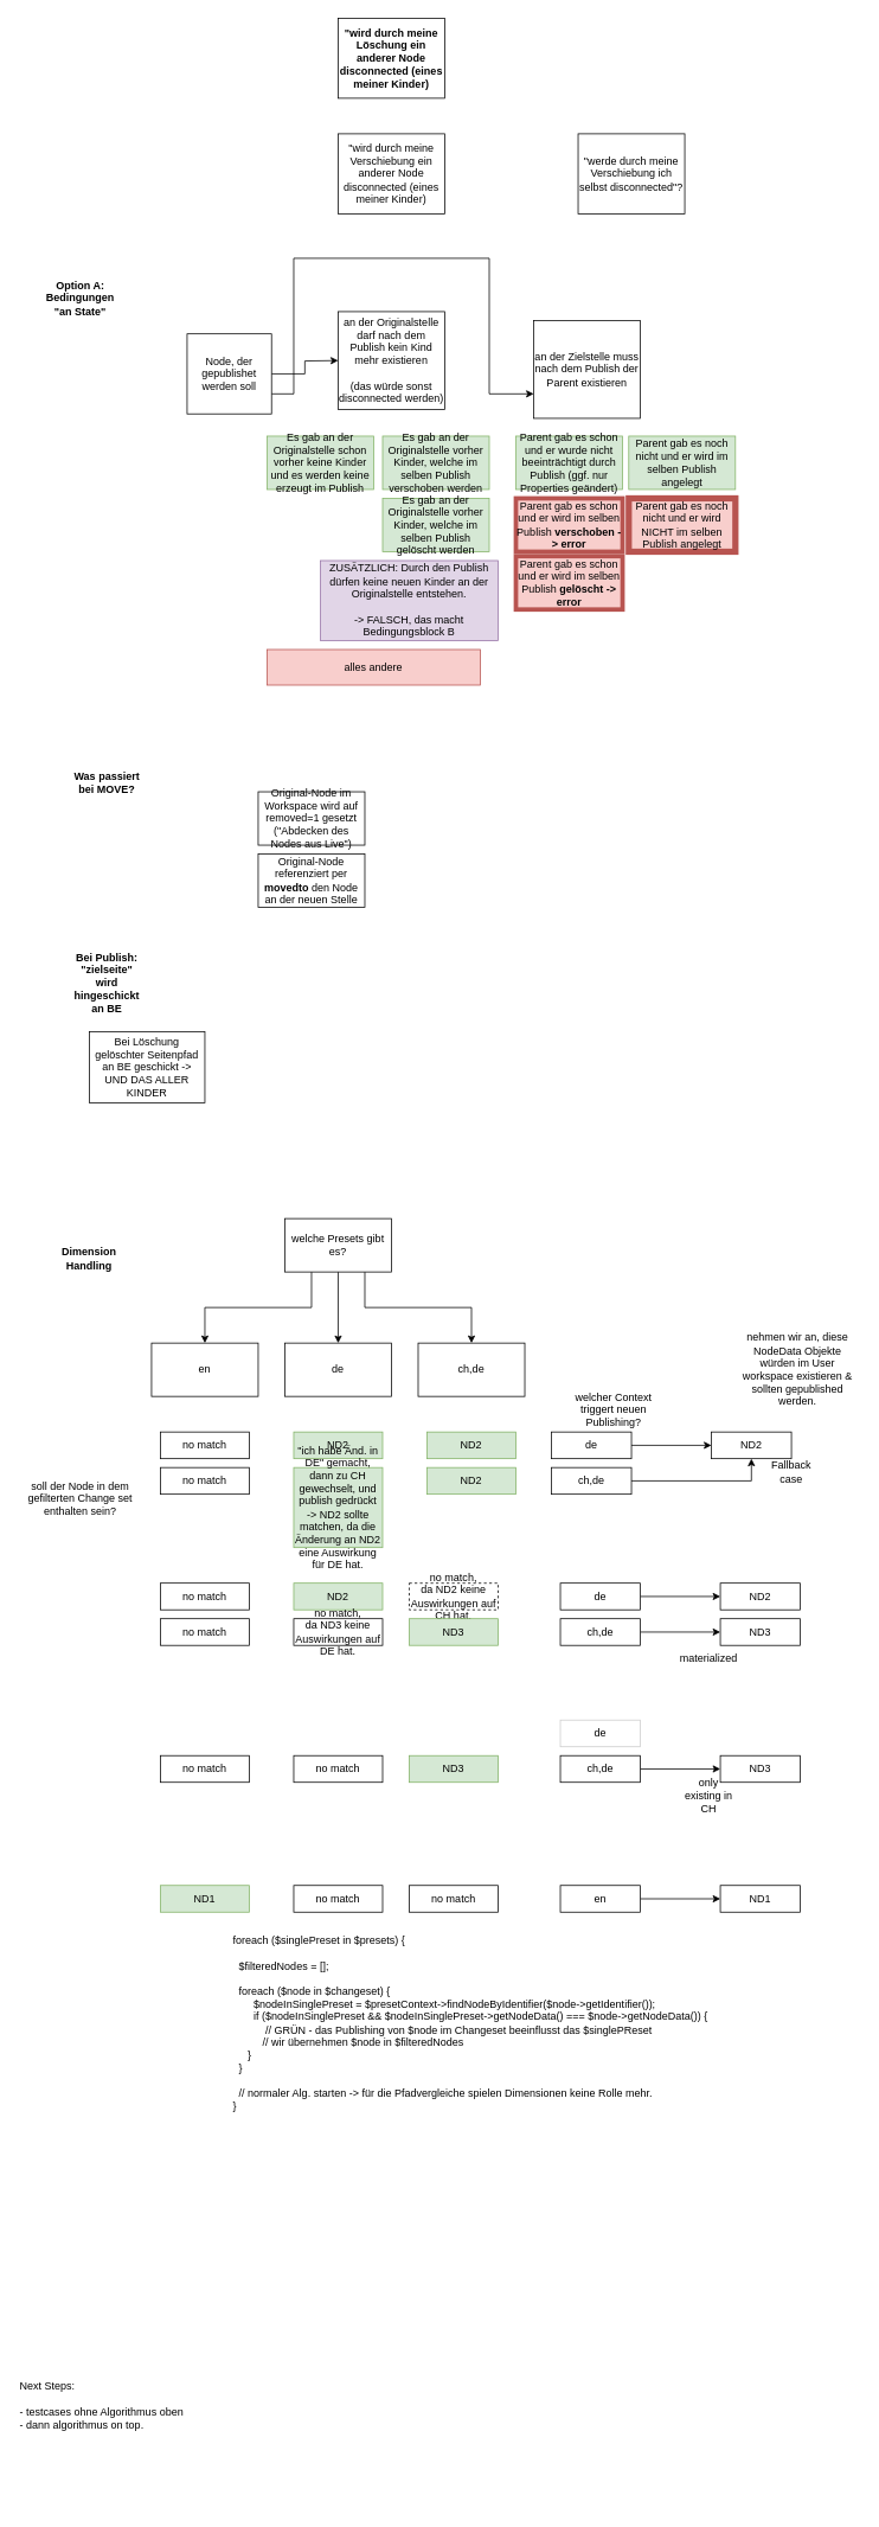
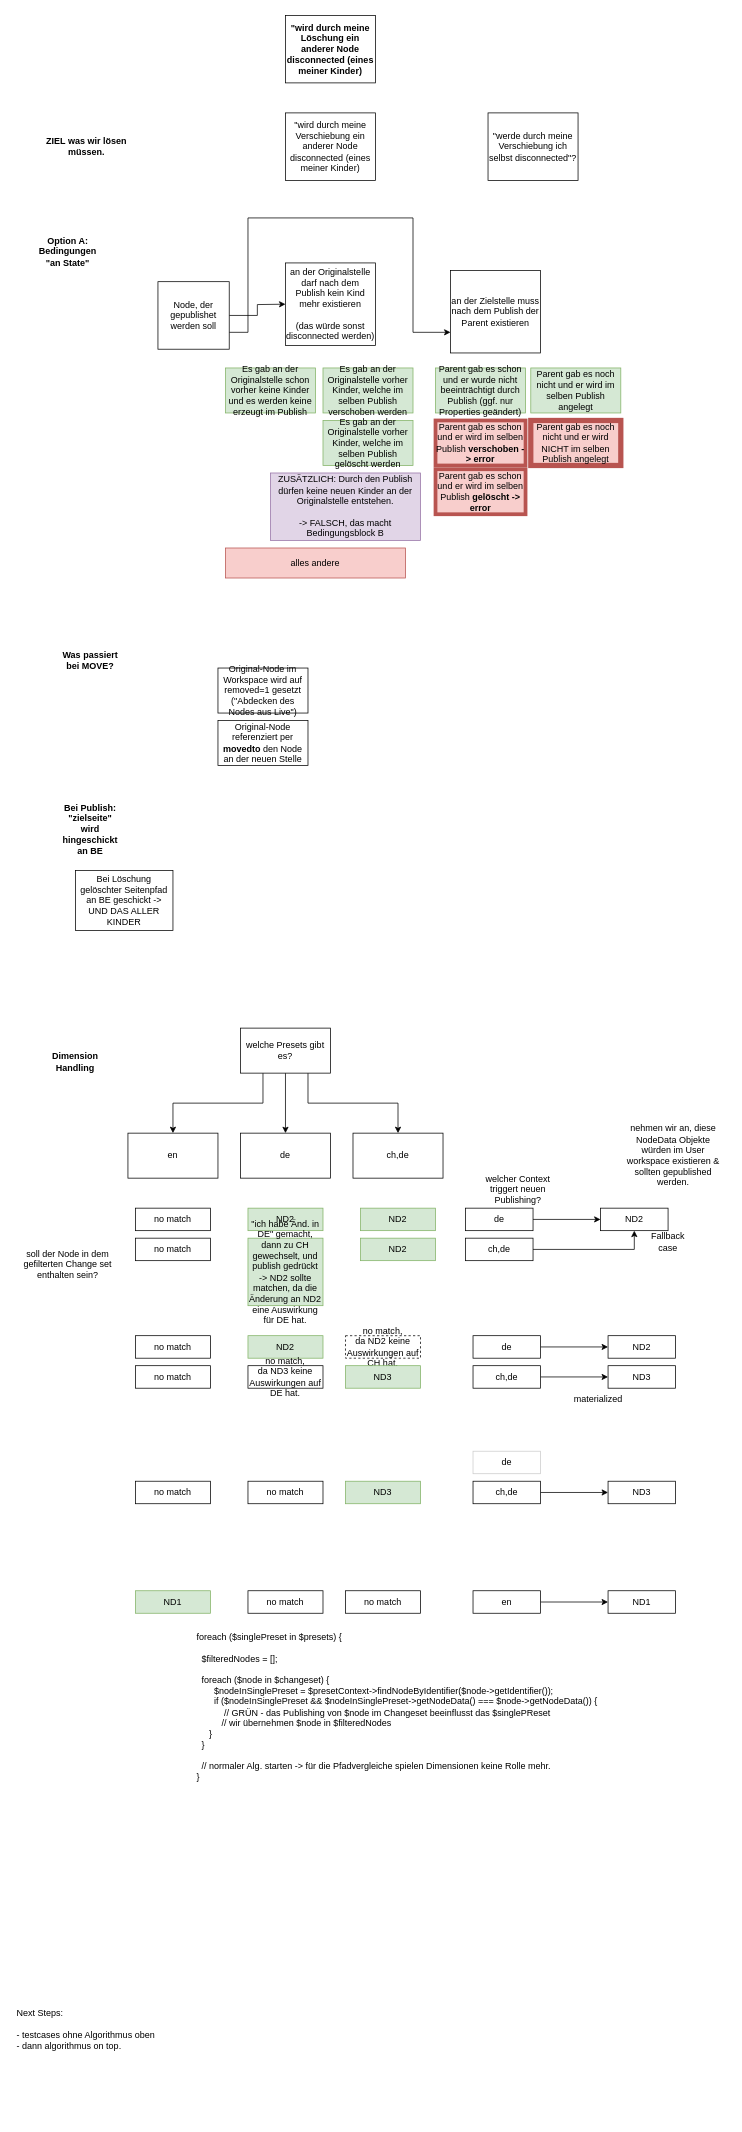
  <mxCell id="0" />
  <mxCell id="1" parent="0" />
  <mxCell id="2" value="" style="edgeStyle=orthogonalEdgeStyle;rounded=0;orthogonalLoop=1;jettySize=auto;html=1;" parent="1" source="4" edge="1"><mxGeometry relative="1" as="geometry"><mxPoint x="380" y="405" as="targetPoint" /></mxGeometry></mxCell>
  <mxCell id="3" style="edgeStyle=orthogonalEdgeStyle;rounded=0;orthogonalLoop=1;jettySize=auto;html=1;exitX=1;exitY=0.75;exitDx=0;exitDy=0;entryX=0;entryY=0.75;entryDx=0;entryDy=0;" parent="1" source="4" target="10" edge="1"><mxGeometry relative="1" as="geometry"><Array as="points"><mxPoint x="330" y="290" /><mxPoint x="550" y="290" /><mxPoint x="550" y="443" /></Array></mxGeometry></mxCell>
  <mxCell id="4" value="Node, der gepublishet werden soll" style="rounded=0;whiteSpace=wrap;html=1;fontStyle=0" parent="1" vertex="1"><mxGeometry x="210" y="375" width="95" height="90" as="geometry" /></mxCell>
  <mxCell id="5" value="Option A: Bedingungen &quot;an State&quot;" style="text;html=1;strokeColor=none;fillColor=none;align=center;verticalAlign=middle;whiteSpace=wrap;rounded=0;fontStyle=1" parent="1" vertex="1"><mxGeometry x="50" y="320" width="80" height="30" as="geometry" /></mxCell>
  <mxCell id="6" value="an der Originalstelle darf nach dem Publish kein Kind mehr existieren&lt;br&gt;&lt;br&gt;(das würde sonst disconnected werden)" style="whiteSpace=wrap;html=1;rounded=0;" parent="1" vertex="1"><mxGeometry x="380" y="350" width="120" height="110" as="geometry" /></mxCell>
  <mxCell id="7" value="&quot;wird durch meine Verschiebung ein anderer Node disconnected (eines meiner Kinder)" style="whiteSpace=wrap;html=1;rounded=0;" parent="1" vertex="1"><mxGeometry x="380" y="150" width="120" height="90" as="geometry" /></mxCell>
  <mxCell id="8" value="&quot;werde durch meine Verschiebung ich selbst disconnected&quot;?" style="whiteSpace=wrap;html=1;rounded=0;" parent="1" vertex="1"><mxGeometry x="650" y="150" width="120" height="90" as="geometry" /></mxCell>
+ <mxCell id="9" value="ZIEL was wir lösen müssen." style="text;html=1;strokeColor=none;fillColor=none;align=center;verticalAlign=middle;whiteSpace=wrap;rounded=0;fontStyle=1" parent="1" vertex="1"><mxGeometry x="50" y="170" width="130" height="50" as="geometry" /></mxCell>
  <mxCell id="10" value="an der Zielstelle muss nach dem Publish der Parent existieren" style="whiteSpace=wrap;html=1;rounded=0;" parent="1" vertex="1"><mxGeometry x="600" y="360" width="120" height="110" as="geometry" /></mxCell>
  <mxCell id="11" value="Parent gab es schon und er wurde nicht beeinträchtigt durch Publish (ggf. nur Properties geändert)" style="whiteSpace=wrap;html=1;rounded=0;fillColor=#d5e8d4;strokeColor=#82b366;" parent="1" vertex="1"><mxGeometry x="580" y="490" width="120" height="60" as="geometry" /></mxCell>
  <mxCell id="12" value="Parent gab es schon und er wird im selben Publish &lt;b&gt;verschoben -&amp;gt; error&lt;/b&gt;" style="whiteSpace=wrap;html=1;rounded=0;fillColor=#f8cecc;strokeColor=#b85450;strokeWidth=5;" parent="1" vertex="1"><mxGeometry x="580" y="560" width="120" height="60" as="geometry" /></mxCell>
  <mxCell id="13" value="Parent gab es schon und er wird im selben Publish &lt;b&gt;gelöscht -&amp;gt; error&lt;/b&gt;" style="whiteSpace=wrap;html=1;rounded=0;fillColor=#f8cecc;strokeColor=#b85450;strokeWidth=5;" parent="1" vertex="1"><mxGeometry x="580" y="625" width="120" height="60" as="geometry" /></mxCell>
  <mxCell id="14" value="Parent gab es noch nicht und er wird im selben Publish angelegt" style="whiteSpace=wrap;html=1;rounded=0;fillColor=#d5e8d4;strokeColor=#82b366;" parent="1" vertex="1"><mxGeometry x="707" y="490" width="120" height="60" as="geometry" /></mxCell>
  <mxCell id="15" value="Parent gab es noch nicht und er wird NICHT im selben Publish angelegt" style="whiteSpace=wrap;html=1;rounded=0;fillColor=#f8cecc;strokeColor=#b85450;strokeWidth=7;" parent="1" vertex="1"><mxGeometry x="707" y="560" width="120" height="60" as="geometry" /></mxCell>
  <mxCell id="16" value="Es gab an der Originalstelle schon vorher keine Kinder und es werden keine erzeugt im Publish" style="whiteSpace=wrap;html=1;rounded=0;fillColor=#d5e8d4;strokeColor=#82b366;" parent="1" vertex="1"><mxGeometry x="300" y="490" width="120" height="60" as="geometry" /></mxCell>
  <mxCell id="17" value="Es gab an der Originalstelle vorher Kinder, welche im selben Publish verschoben werden" style="whiteSpace=wrap;html=1;rounded=0;fillColor=#d5e8d4;strokeColor=#82b366;" parent="1" vertex="1"><mxGeometry x="430" y="490" width="120" height="60" as="geometry" /></mxCell>
  <mxCell id="18" value="Es gab an der Originalstelle vorher Kinder, welche im selben Publish gelöscht werden" style="whiteSpace=wrap;html=1;rounded=0;fillColor=#d5e8d4;strokeColor=#82b366;" parent="1" vertex="1"><mxGeometry x="430" y="560" width="120" height="60" as="geometry" /></mxCell>
  <mxCell id="19" value="alles andere" style="whiteSpace=wrap;html=1;rounded=0;fillColor=#f8cecc;strokeColor=#b85450;" parent="1" vertex="1"><mxGeometry x="300" y="730" width="240" height="40" as="geometry" /></mxCell>
  <mxCell id="20" value="ZUSÄTZLICH: Durch den Publish dürfen keine neuen Kinder an der Originalstelle entstehen.&lt;br&gt;&lt;br&gt;-&amp;gt; FALSCH, das macht Bedingungsblock B" style="whiteSpace=wrap;html=1;rounded=0;fillColor=#e1d5e7;strokeColor=#9673a6;" parent="1" vertex="1"><mxGeometry x="360" y="630" width="200" height="90" as="geometry" /></mxCell>
  <mxCell id="21" value="Was passiert bei MOVE?" style="text;html=1;strokeColor=none;fillColor=none;align=center;verticalAlign=middle;whiteSpace=wrap;rounded=0;fontStyle=1" parent="1" vertex="1"><mxGeometry x="80" y="865" width="80" height="30" as="geometry" /></mxCell>
  <mxCell id="22" value="Original-Node im Workspace wird auf removed=1 gesetzt (&quot;Abdecken des Nodes aus Live&quot;)" style="rounded=0;whiteSpace=wrap;html=1;" parent="1" vertex="1"><mxGeometry x="290" y="890" width="120" height="60" as="geometry" /></mxCell>
  <mxCell id="23" value="Original-Node referenziert per &lt;b&gt;movedto&lt;/b&gt;&amp;nbsp;den Node an der neuen Stelle" style="rounded=0;whiteSpace=wrap;html=1;" parent="1" vertex="1"><mxGeometry x="290" y="960" width="120" height="60" as="geometry" /></mxCell>
  <mxCell id="24" value="Bei Publish: &quot;zielseite&quot; wird hingeschickt an BE" style="text;html=1;strokeColor=none;fillColor=none;align=center;verticalAlign=middle;whiteSpace=wrap;rounded=0;fontStyle=1" parent="1" vertex="1"><mxGeometry x="80" y="1090" width="80" height="30" as="geometry" /></mxCell>
  <mxCell id="25" value="Bei Löschung gelöschter Seitenpfad an BE geschickt -&amp;gt; UND DAS ALLER KINDER" style="rounded=0;whiteSpace=wrap;html=1;" parent="1" vertex="1"><mxGeometry x="100" y="1160" width="130" height="80" as="geometry" /></mxCell>
  <mxCell id="26" value="&quot;wird durch meine Löschung ein anderer Node disconnected (eines meiner Kinder)" style="whiteSpace=wrap;html=1;rounded=0;fontStyle=1" vertex="1" parent="1"><mxGeometry x="380" y="20" width="120" height="90" as="geometry" /></mxCell>
  <mxCell id="27" value="Dimension Handling" style="text;html=1;strokeColor=none;fillColor=none;align=center;verticalAlign=middle;whiteSpace=wrap;rounded=0;fontStyle=1" vertex="1" parent="1"><mxGeometry x="60" y="1400" width="80" height="30" as="geometry" /></mxCell>
  <mxCell id="28" value="" style="edgeStyle=orthogonalEdgeStyle;rounded=0;orthogonalLoop=1;jettySize=auto;html=1;" edge="1" parent="1" source="31" target="32"><mxGeometry relative="1" as="geometry" /></mxCell>
  <mxCell id="29" style="edgeStyle=orthogonalEdgeStyle;rounded=0;orthogonalLoop=1;jettySize=auto;html=1;exitX=0.25;exitY=1;exitDx=0;exitDy=0;" edge="1" parent="1" source="31" target="34"><mxGeometry relative="1" as="geometry" /></mxCell>
  <mxCell id="30" style="edgeStyle=orthogonalEdgeStyle;rounded=0;orthogonalLoop=1;jettySize=auto;html=1;exitX=0.75;exitY=1;exitDx=0;exitDy=0;" edge="1" parent="1" source="31" target="33"><mxGeometry relative="1" as="geometry" /></mxCell>
  <mxCell id="31" value="welche Presets gibt es?" style="rounded=0;whiteSpace=wrap;html=1;strokeWidth=1;" vertex="1" parent="1"><mxGeometry x="320" y="1370" width="120" height="60" as="geometry" /></mxCell>
  <mxCell id="32" value="de" style="whiteSpace=wrap;html=1;rounded=0;strokeWidth=1;" vertex="1" parent="1"><mxGeometry x="320" y="1510" width="120" height="60" as="geometry" /></mxCell>
  <mxCell id="33" value="ch,de" style="whiteSpace=wrap;html=1;rounded=0;strokeWidth=1;" vertex="1" parent="1"><mxGeometry x="470" y="1510" width="120" height="60" as="geometry" /></mxCell>
  <mxCell id="34" value="en" style="whiteSpace=wrap;html=1;rounded=0;strokeWidth=1;" vertex="1" parent="1"><mxGeometry x="170" y="1510" width="120" height="60" as="geometry" /></mxCell>
  <mxCell id="35" style="edgeStyle=orthogonalEdgeStyle;rounded=0;orthogonalLoop=1;jettySize=auto;html=1;" edge="1" parent="1" source="36" target="39"><mxGeometry relative="1" as="geometry" /></mxCell>
  <mxCell id="36" value="ch,de" style="rounded=0;whiteSpace=wrap;html=1;strokeWidth=1;" vertex="1" parent="1"><mxGeometry x="620" y="1650" width="90" height="30" as="geometry" /></mxCell>
  <mxCell id="37" style="edgeStyle=orthogonalEdgeStyle;rounded=0;orthogonalLoop=1;jettySize=auto;html=1;entryX=0;entryY=0.5;entryDx=0;entryDy=0;" edge="1" parent="1" source="38" target="39"><mxGeometry relative="1" as="geometry" /></mxCell>
  <mxCell id="38" value="de" style="rounded=0;whiteSpace=wrap;html=1;strokeWidth=1;" vertex="1" parent="1"><mxGeometry x="620" y="1610" width="90" height="30" as="geometry" /></mxCell>
  <mxCell id="39" value="ND2" style="rounded=0;whiteSpace=wrap;html=1;strokeWidth=1;" vertex="1" parent="1"><mxGeometry x="800" y="1610" width="90" height="30" as="geometry" /></mxCell>
  <mxCell id="40" style="edgeStyle=orthogonalEdgeStyle;rounded=0;orthogonalLoop=1;jettySize=auto;html=1;" edge="1" parent="1" source="41" target="42"><mxGeometry relative="1" as="geometry" /></mxCell>
  <mxCell id="41" value="en" style="rounded=0;whiteSpace=wrap;html=1;strokeWidth=1;" vertex="1" parent="1"><mxGeometry x="630" y="2120" width="90" height="30" as="geometry" /></mxCell>
  <mxCell id="42" value="ND1" style="rounded=0;whiteSpace=wrap;html=1;strokeWidth=1;" vertex="1" parent="1"><mxGeometry x="810" y="2120" width="90" height="30" as="geometry" /></mxCell>
  <mxCell id="43" value="Fallback case" style="text;html=1;strokeColor=none;fillColor=none;align=center;verticalAlign=middle;whiteSpace=wrap;rounded=0;" vertex="1" parent="1"><mxGeometry x="860" y="1640" width="60" height="30" as="geometry" /></mxCell>
  <mxCell id="44" style="edgeStyle=orthogonalEdgeStyle;rounded=0;orthogonalLoop=1;jettySize=auto;html=1;exitX=1;exitY=0.5;exitDx=0;exitDy=0;entryX=0;entryY=0.5;entryDx=0;entryDy=0;" edge="1" parent="1" source="45" target="48"><mxGeometry relative="1" as="geometry" /></mxCell>
  <mxCell id="45" value="ch,de" style="rounded=0;whiteSpace=wrap;html=1;strokeWidth=1;" vertex="1" parent="1"><mxGeometry x="630" y="1820" width="90" height="30" as="geometry" /></mxCell>
  <mxCell id="46" style="edgeStyle=orthogonalEdgeStyle;rounded=0;orthogonalLoop=1;jettySize=auto;html=1;" edge="1" parent="1" source="47" target="49"><mxGeometry relative="1" as="geometry" /></mxCell>
  <mxCell id="47" value="de" style="rounded=0;whiteSpace=wrap;html=1;strokeWidth=1;" vertex="1" parent="1"><mxGeometry x="630" y="1780" width="90" height="30" as="geometry" /></mxCell>
  <mxCell id="48" value="ND3" style="rounded=0;whiteSpace=wrap;html=1;strokeWidth=1;" vertex="1" parent="1"><mxGeometry x="810" y="1820" width="90" height="30" as="geometry" /></mxCell>
  <mxCell id="49" value="ND2" style="rounded=0;whiteSpace=wrap;html=1;strokeWidth=1;" vertex="1" parent="1"><mxGeometry x="810" y="1780" width="90" height="30" as="geometry" /></mxCell>
  <mxCell id="50" value="materialized" style="text;html=1;strokeColor=none;fillColor=none;align=center;verticalAlign=middle;whiteSpace=wrap;rounded=0;" vertex="1" parent="1"><mxGeometry x="767" y="1850" width="60" height="30" as="geometry" /></mxCell>
  <mxCell id="51" style="edgeStyle=orthogonalEdgeStyle;rounded=0;orthogonalLoop=1;jettySize=auto;html=1;" edge="1" parent="1" source="52" target="54"><mxGeometry relative="1" as="geometry" /></mxCell>
  <mxCell id="52" value="ch,de" style="rounded=0;whiteSpace=wrap;html=1;strokeWidth=1;" vertex="1" parent="1"><mxGeometry x="630" y="1974" width="90" height="30" as="geometry" /></mxCell>
  <mxCell id="53" value="de" style="rounded=0;whiteSpace=wrap;html=1;strokeWidth=1;strokeColor=#CCCCCC;" vertex="1" parent="1"><mxGeometry x="630" y="1934" width="90" height="30" as="geometry" /></mxCell>
  <mxCell id="54" value="ND3" style="rounded=0;whiteSpace=wrap;html=1;strokeWidth=1;" vertex="1" parent="1"><mxGeometry x="810" y="1974" width="90" height="30" as="geometry" /></mxCell>
- <mxCell id="55" value="only existing in CH" style="text;html=1;strokeColor=none;fillColor=none;align=center;verticalAlign=middle;whiteSpace=wrap;rounded=0;" vertex="1" parent="1"><mxGeometry x="767" y="2004" width="60" height="30" as="geometry" /></mxCell>
  <mxCell id="56" value="no match" style="rounded=0;whiteSpace=wrap;html=1;strokeWidth=1;" vertex="1" parent="1"><mxGeometry x="180" y="1610" width="100" height="30" as="geometry" /></mxCell>
  <mxCell id="57" value="ND1" style="rounded=0;whiteSpace=wrap;html=1;strokeWidth=1;fillColor=#d5e8d4;strokeColor=#82b366;" vertex="1" parent="1"><mxGeometry x="180" y="2120" width="100" height="30" as="geometry" /></mxCell>
  <mxCell id="58" value="nehmen wir an, diese NodeData Objekte würden im User workspace existieren &amp;amp; sollten gepublished werden." style="text;html=1;strokeColor=none;fillColor=none;align=center;verticalAlign=middle;whiteSpace=wrap;rounded=0;" vertex="1" parent="1"><mxGeometry x="827" y="1485" width="140" height="110" as="geometry" /></mxCell>
  <mxCell id="59" value="welcher Context triggert neuen Publishing?" style="text;html=1;strokeColor=none;fillColor=none;align=center;verticalAlign=middle;whiteSpace=wrap;rounded=0;" vertex="1" parent="1"><mxGeometry x="630" y="1560" width="120" height="50" as="geometry" /></mxCell>
  <mxCell id="60" value="soll der Node in dem gefilterten Change set enthalten sein?" style="text;html=1;strokeColor=none;fillColor=none;align=center;verticalAlign=middle;whiteSpace=wrap;rounded=0;" vertex="1" parent="1"><mxGeometry x="20" y="1630" width="140" height="110" as="geometry" /></mxCell>
  <mxCell id="61" value="no match" style="rounded=0;whiteSpace=wrap;html=1;strokeWidth=1;" vertex="1" parent="1"><mxGeometry x="180" y="1650" width="100" height="30" as="geometry" /></mxCell>
  <mxCell id="62" value="no match" style="rounded=0;whiteSpace=wrap;html=1;strokeWidth=1;" vertex="1" parent="1"><mxGeometry x="180" y="1780" width="100" height="30" as="geometry" /></mxCell>
  <mxCell id="63" value="no match" style="rounded=0;whiteSpace=wrap;html=1;strokeWidth=1;" vertex="1" parent="1"><mxGeometry x="180" y="1820" width="100" height="30" as="geometry" /></mxCell>
  <mxCell id="64" value="no match" style="rounded=0;whiteSpace=wrap;html=1;strokeWidth=1;" vertex="1" parent="1"><mxGeometry x="180" y="1974" width="100" height="30" as="geometry" /></mxCell>
  <mxCell id="65" value="ND2" style="rounded=0;whiteSpace=wrap;html=1;strokeWidth=1;fillColor=#d5e8d4;strokeColor=#82b366;" vertex="1" parent="1"><mxGeometry x="330" y="1610" width="100" height="30" as="geometry" /></mxCell>
  <mxCell id="66" value="&quot;ich habe Änd. in DE&quot; gemacht, dann zu CH gewechselt, und publish gedrückt&lt;br&gt;-&amp;gt; ND2 sollte matchen, da die Änderung an ND2 eine Auswirkung für DE hat." style="rounded=0;whiteSpace=wrap;html=1;strokeWidth=1;fillColor=#d5e8d4;strokeColor=#82b366;" vertex="1" parent="1"><mxGeometry x="330" y="1650" width="100" height="90" as="geometry" /></mxCell>
  <mxCell id="67" value="ND2" style="rounded=0;whiteSpace=wrap;html=1;strokeWidth=1;fillColor=#d5e8d4;strokeColor=#82b366;" vertex="1" parent="1"><mxGeometry x="330" y="1780" width="100" height="30" as="geometry" /></mxCell>
  <mxCell id="68" value="no match,&lt;br&gt;da ND3 keine Auswirkungen auf DE hat." style="rounded=0;whiteSpace=wrap;html=1;strokeWidth=1;" vertex="1" parent="1"><mxGeometry x="330" y="1820" width="100" height="30" as="geometry" /></mxCell>
  <mxCell id="69" value="ND2" style="rounded=0;whiteSpace=wrap;html=1;strokeWidth=1;fillColor=#d5e8d4;strokeColor=#82b366;" vertex="1" parent="1"><mxGeometry x="480" y="1610" width="100" height="30" as="geometry" /></mxCell>
  <mxCell id="70" value="ND2" style="rounded=0;whiteSpace=wrap;html=1;strokeWidth=1;fillColor=#d5e8d4;strokeColor=#82b366;" vertex="1" parent="1"><mxGeometry x="480" y="1650" width="100" height="30" as="geometry" /></mxCell>
  <mxCell id="71" value="no match,&lt;br&gt;da ND2 keine Auswirkungen auf CH hat." style="rounded=0;whiteSpace=wrap;html=1;strokeWidth=1;dashed=1;" vertex="1" parent="1"><mxGeometry x="460" y="1780" width="100" height="30" as="geometry" /></mxCell>
  <mxCell id="72" value="ND3" style="rounded=0;whiteSpace=wrap;html=1;strokeWidth=1;fillColor=#d5e8d4;strokeColor=#82b366;" vertex="1" parent="1"><mxGeometry x="460" y="1820" width="100" height="30" as="geometry" /></mxCell>
  <mxCell id="73" value="no match" style="rounded=0;whiteSpace=wrap;html=1;strokeWidth=1;" vertex="1" parent="1"><mxGeometry x="330" y="2120" width="100" height="30" as="geometry" /></mxCell>
  <mxCell id="74" value="no match" style="rounded=0;whiteSpace=wrap;html=1;strokeWidth=1;" vertex="1" parent="1"><mxGeometry x="460" y="2120" width="100" height="30" as="geometry" /></mxCell>
  <mxCell id="75" value="no match" style="rounded=0;whiteSpace=wrap;html=1;strokeWidth=1;" vertex="1" parent="1"><mxGeometry x="330" y="1974" width="100" height="30" as="geometry" /></mxCell>
  <mxCell id="76" value="ND3" style="rounded=0;whiteSpace=wrap;html=1;strokeWidth=1;fillColor=#d5e8d4;strokeColor=#82b366;" vertex="1" parent="1"><mxGeometry x="460" y="1974" width="100" height="30" as="geometry" /></mxCell>
  <mxCell id="77" value="foreach ($singlePreset in $presets) {&lt;br&gt;&lt;br&gt;&amp;nbsp; $filteredNodes = [];&lt;br&gt;&lt;br&gt;&amp;nbsp; foreach ($node in $changeset) {&lt;br&gt;&amp;nbsp; &amp;nbsp; &amp;nbsp; &amp;nbsp;$nodeInSinglePreset = $presetContext-&amp;gt;findNodeByIdentifier($node-&amp;gt;getIdentifier());&lt;br&gt;&amp;nbsp; &amp;nbsp; &amp;nbsp; &amp;nbsp;if ($nodeInSinglePreset &amp;amp;&amp;amp; $nodeInSinglePreset-&amp;gt;getNodeData() === $node-&amp;gt;getNodeData()) {&lt;br&gt;&amp;nbsp; &amp;nbsp; &amp;nbsp; &amp;nbsp; &amp;nbsp; &amp;nbsp;// GRÜN - das Publishing von $node im Changeset beeinflusst das $singlePReset&lt;br&gt;&amp;nbsp; &amp;nbsp; &amp;nbsp; &amp;nbsp; &amp;nbsp; // wir übernehmen $node in $filteredNodes&lt;br&gt;&amp;nbsp; &amp;nbsp; &amp;nbsp;}&lt;br&gt;&amp;nbsp; }&lt;br&gt;&lt;br&gt;&amp;nbsp; // normaler Alg. starten -&amp;gt; für die Pfadvergleiche spielen Dimensionen keine Rolle mehr.&lt;br&gt;}" style="text;html=1;strokeColor=none;fillColor=none;align=left;verticalAlign=middle;whiteSpace=wrap;rounded=0;" vertex="1" parent="1"><mxGeometry x="260" y="2160" width="620" height="230" as="geometry" /></mxCell>
  <mxCell id="78" value="Next Steps:&lt;br&gt;&lt;br&gt;- testcases ohne Algorithmus oben&lt;br&gt;- dann algorithmus on top." style="text;html=1;strokeColor=none;fillColor=none;align=left;verticalAlign=middle;whiteSpace=wrap;rounded=0;" vertex="1" parent="1"><mxGeometry x="20" y="2590" width="620" height="230" as="geometry" /></mxCell>
